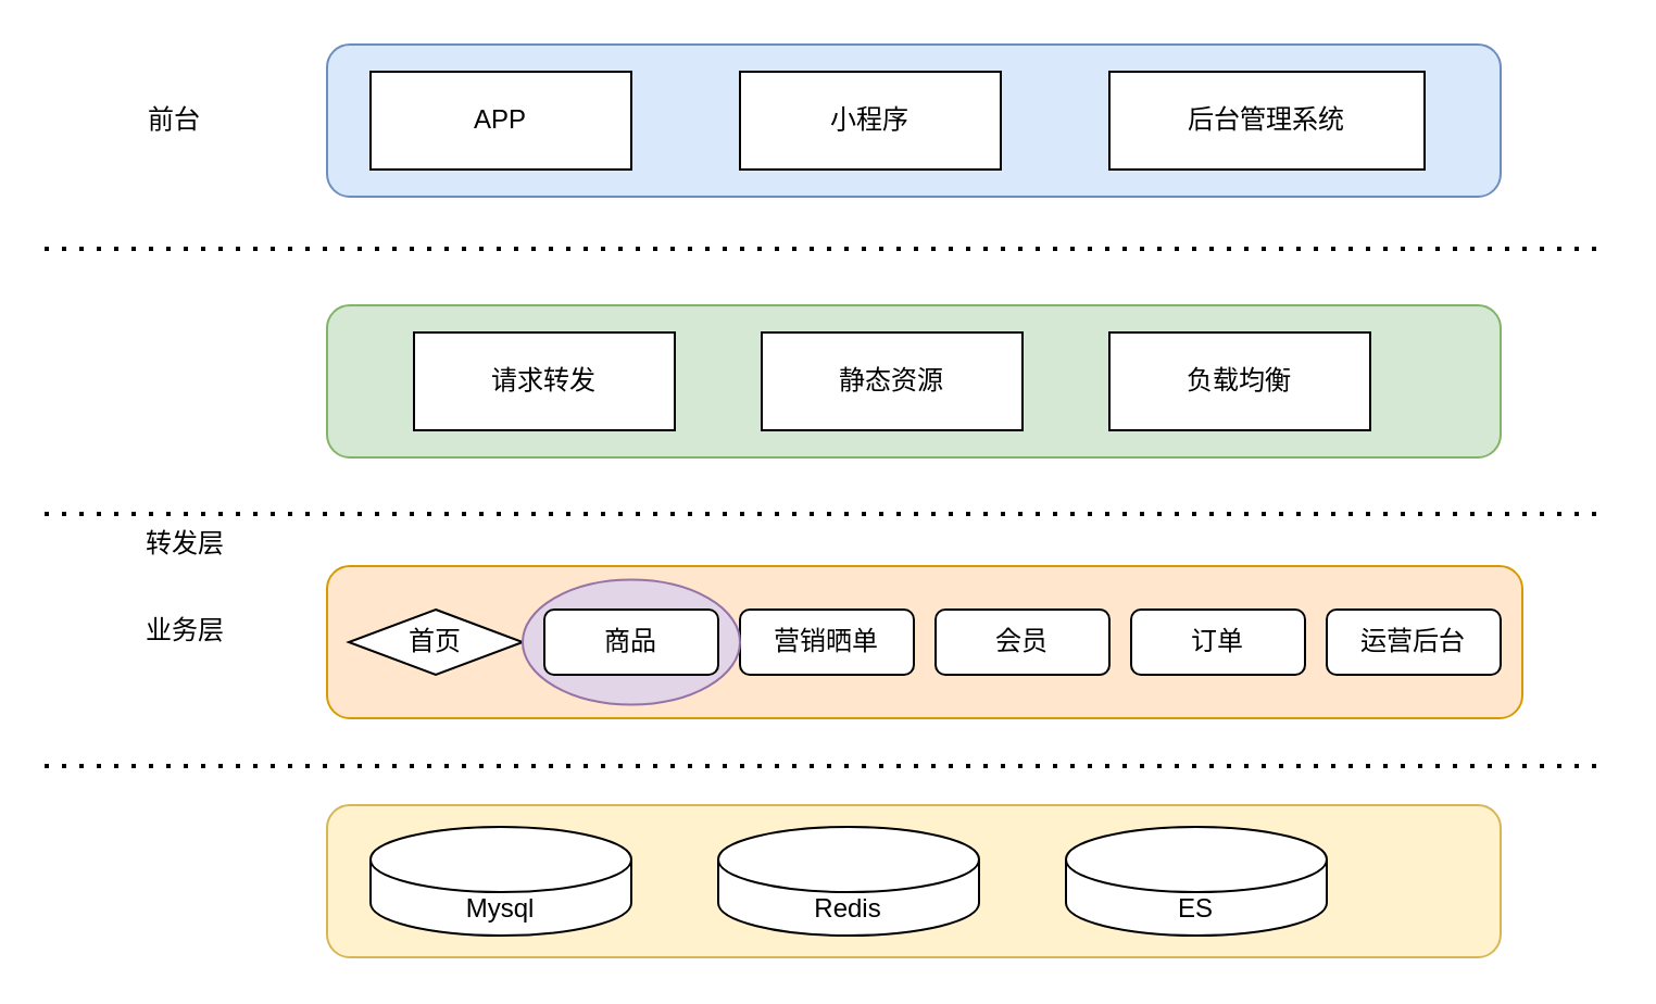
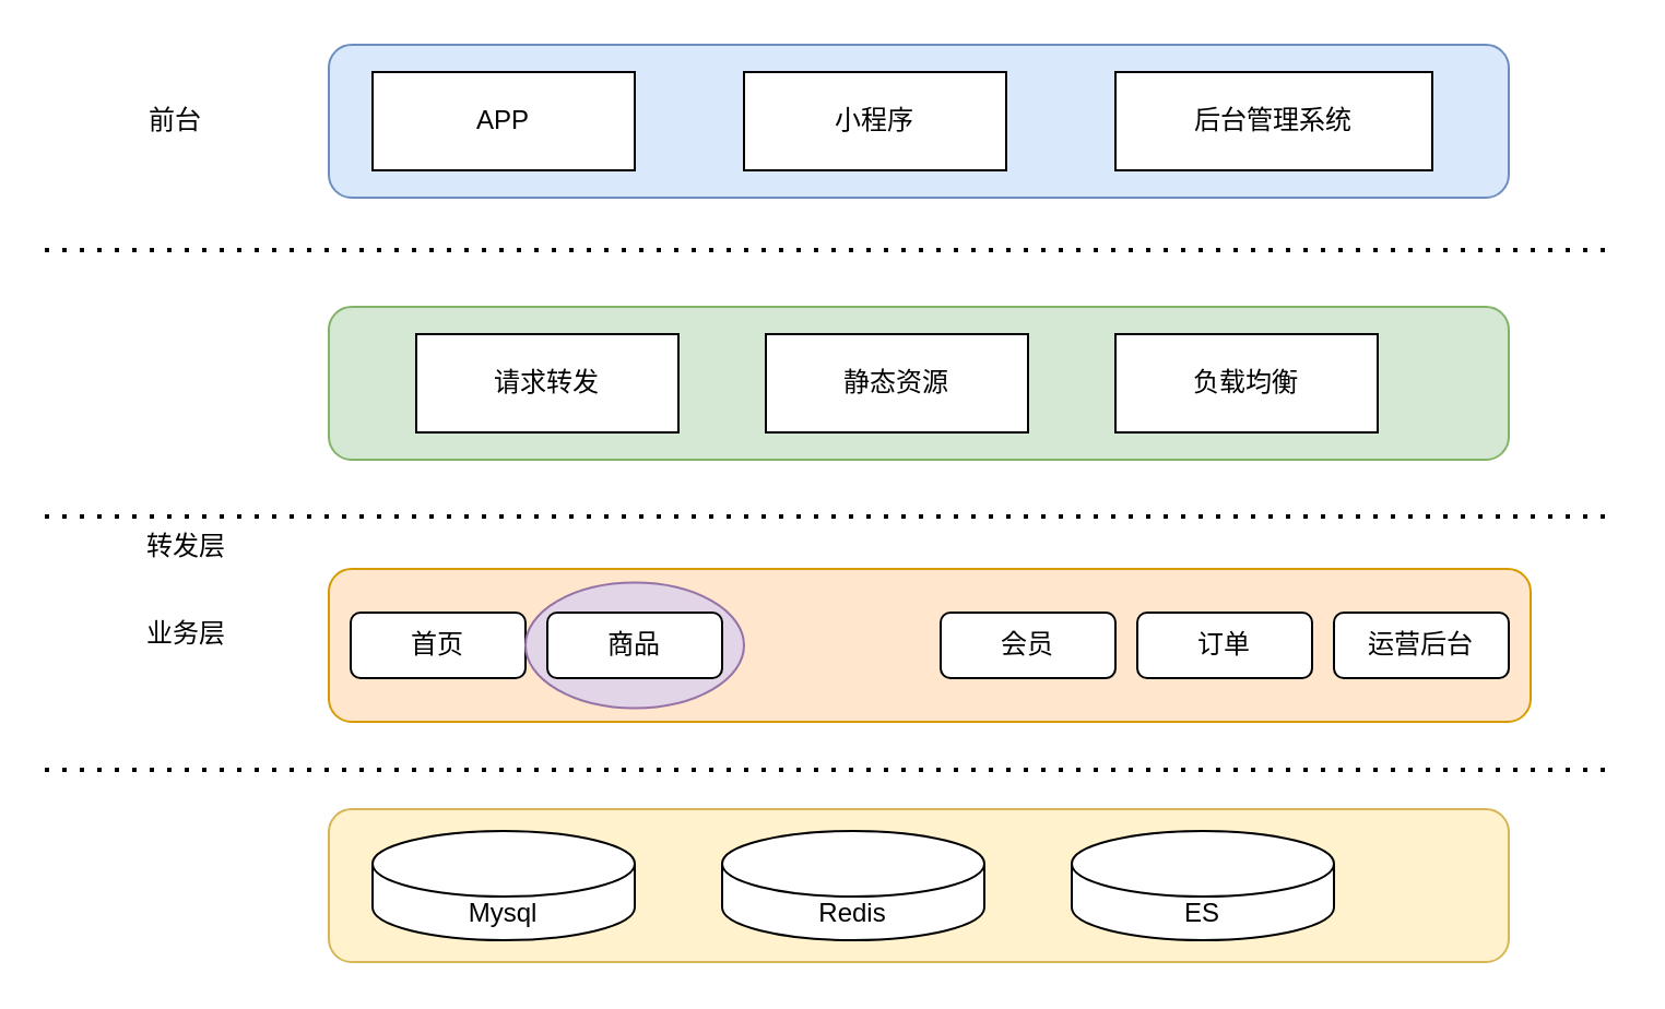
  <mxCell id="0" />
  <mxCell id="1" parent="0" />
  <mxCell id="2" value="" style="group" parent="1" vertex="1" connectable="0"><mxGeometry x="20" y="20" width="720" height="420" as="geometry" /></mxCell>
  <mxCell id="3" value="" style="rounded=1;whiteSpace=wrap;html=1;glass=0;shadow=0;fillColor=#dae8fc;strokeColor=#6c8ebf;" parent="2" vertex="1"><mxGeometry x="130" width="540" height="70" as="geometry" /></mxCell>
  <mxCell id="4" value="" style="endArrow=none;dashed=1;html=1;dashPattern=1 3;strokeWidth=2;shadow=0;labelBorderColor=none;" parent="2" edge="1"><mxGeometry width="50" height="50" relative="1" as="geometry"><mxPoint y="94" as="sourcePoint" /><mxPoint x="720" y="94" as="targetPoint" /></mxGeometry></mxCell>
  <mxCell id="5" value="APP" style="rounded=0;whiteSpace=wrap;html=1;shadow=0;glass=0;" parent="2" vertex="1"><mxGeometry x="150" y="12.5" width="120" height="45" as="geometry" /></mxCell>
  <mxCell id="6" value="小程序" style="rounded=0;whiteSpace=wrap;html=1;shadow=0;glass=0;" parent="2" vertex="1"><mxGeometry x="320" y="12.5" width="120" height="45" as="geometry" /></mxCell>
  <mxCell id="7" value="后台管理系统" style="rounded=0;whiteSpace=wrap;html=1;shadow=0;glass=0;" parent="2" vertex="1"><mxGeometry x="490" y="12.5" width="145" height="45" as="geometry" /></mxCell>
  <mxCell id="8" value="" style="rounded=1;whiteSpace=wrap;html=1;glass=0;shadow=0;fillColor=#d5e8d4;strokeColor=#82b366;" parent="2" vertex="1"><mxGeometry x="130" y="120" width="540" height="70" as="geometry" /></mxCell>
  <mxCell id="9" value="请求转发" style="rounded=0;whiteSpace=wrap;html=1;shadow=0;glass=0;" parent="2" vertex="1"><mxGeometry x="170" y="132.5" width="120" height="45" as="geometry" /></mxCell>
  <mxCell id="10" value="静态资源" style="rounded=0;whiteSpace=wrap;html=1;shadow=0;glass=0;" parent="2" vertex="1"><mxGeometry x="330" y="132.5" width="120" height="45" as="geometry" /></mxCell>
  <mxCell id="11" value="前台" style="text;html=1;strokeColor=none;fillColor=none;align=center;verticalAlign=middle;whiteSpace=wrap;rounded=0;shadow=0;glass=0;" parent="2" vertex="1"><mxGeometry x="30" y="22.5" width="60" height="25" as="geometry" /></mxCell>
  <mxCell id="12" value="转发层" style="text;html=1;strokeColor=none;fillColor=none;align=center;verticalAlign=middle;whiteSpace=wrap;rounded=0;shadow=0;glass=0;" parent="2" vertex="1"><mxGeometry x="30" y="212.5" width="70" height="35" as="geometry" /></mxCell>
  <mxCell id="13" value="" style="endArrow=none;dashed=1;html=1;dashPattern=1 3;strokeWidth=2;shadow=0;labelBorderColor=none;" parent="2" edge="1"><mxGeometry width="50" height="50" relative="1" as="geometry"><mxPoint y="216" as="sourcePoint" /><mxPoint x="720" y="216" as="targetPoint" /></mxGeometry></mxCell>
  <mxCell id="14" value="" style="rounded=1;whiteSpace=wrap;html=1;glass=0;shadow=0;fillColor=#ffe6cc;strokeColor=#d79b00;" parent="2" vertex="1"><mxGeometry x="130" y="240" width="550" height="70" as="geometry" /></mxCell>
  <mxCell id="15" value="业务层" style="text;html=1;strokeColor=none;fillColor=none;align=center;verticalAlign=middle;whiteSpace=wrap;rounded=0;shadow=0;glass=0;" parent="2" vertex="1"><mxGeometry x="45" y="260" width="40" height="20" as="geometry" /></mxCell>
  <mxCell id="16" value="负载均衡" style="rounded=0;whiteSpace=wrap;html=1;shadow=0;glass=0;" parent="2" vertex="1"><mxGeometry x="490" y="132.5" width="120" height="45" as="geometry" /></mxCell>
- <mxCell id="17" value="首页" style="rhombus;whiteSpace=wrap;html=1;shadow=0;glass=0;" parent="2" vertex="1"><mxGeometry x="140" y="260" width="80" height="30" as="geometry" /></mxCell>
- <mxCell id="18" value="营销晒单" style="rounded=1;whiteSpace=wrap;html=1;shadow=0;glass=0;" parent="2" vertex="1"><mxGeometry x="320" y="260" width="80" height="30" as="geometry" /></mxCell>
+ <mxCell id="17" value="首页" style="rounded=1;whiteSpace=wrap;html=1;shadow=0;glass=0;" parent="2" vertex="1"><mxGeometry x="140" y="260" width="80" height="30" as="geometry" /></mxCell>
  <mxCell id="19" value="会员" style="rounded=1;whiteSpace=wrap;html=1;shadow=0;glass=0;" parent="2" vertex="1"><mxGeometry x="410" y="260" width="80" height="30" as="geometry" /></mxCell>
  <mxCell id="20" value="订单" style="rounded=1;whiteSpace=wrap;html=1;shadow=0;glass=0;" parent="2" vertex="1"><mxGeometry x="500" y="260" width="80" height="30" as="geometry" /></mxCell>
  <mxCell id="21" value="运营后台" style="rounded=1;whiteSpace=wrap;html=1;shadow=0;glass=0;" parent="2" vertex="1"><mxGeometry x="590" y="260" width="80" height="30" as="geometry" /></mxCell>
  <mxCell id="22" value="" style="endArrow=none;dashed=1;html=1;dashPattern=1 3;strokeWidth=2;shadow=0;labelBorderColor=none;" parent="2" edge="1"><mxGeometry width="50" height="50" relative="1" as="geometry"><mxPoint y="332" as="sourcePoint" /><mxPoint x="720" y="332" as="targetPoint" /></mxGeometry></mxCell>
  <mxCell id="23" value="" style="rounded=1;whiteSpace=wrap;html=1;glass=0;shadow=0;fillColor=#fff2cc;strokeColor=#d6b656;" parent="2" vertex="1"><mxGeometry x="130" y="350" width="540" height="70" as="geometry" /></mxCell>
  <mxCell id="24" value="Mysql" style="shape=cylinder3;whiteSpace=wrap;html=1;boundedLbl=1;backgroundOutline=1;size=15;rounded=0;shadow=0;glass=0;" parent="2" vertex="1"><mxGeometry x="150" y="360" width="120" height="50" as="geometry" /></mxCell>
  <mxCell id="25" value="Redis" style="shape=cylinder3;whiteSpace=wrap;html=1;boundedLbl=1;backgroundOutline=1;size=15;rounded=0;shadow=0;glass=0;" parent="2" vertex="1"><mxGeometry x="310" y="360" width="120" height="50" as="geometry" /></mxCell>
  <mxCell id="26" value="ES" style="shape=cylinder3;whiteSpace=wrap;html=1;boundedLbl=1;backgroundOutline=1;size=15;rounded=0;shadow=0;glass=0;" parent="2" vertex="1"><mxGeometry x="470" y="360" width="120" height="50" as="geometry" /></mxCell>
  <mxCell id="27" value="" style="ellipse;whiteSpace=wrap;html=1;rounded=1;shadow=0;glass=0;fillColor=#e1d5e7;strokeColor=#9673a6;" parent="2" vertex="1"><mxGeometry x="220" y="246.25" width="100" height="57.5" as="geometry" /></mxCell>
  <mxCell id="28" value="商品" style="rounded=1;whiteSpace=wrap;html=1;shadow=0;glass=0;" parent="2" vertex="1"><mxGeometry x="230" y="260" width="80" height="30" as="geometry" /></mxCell>
